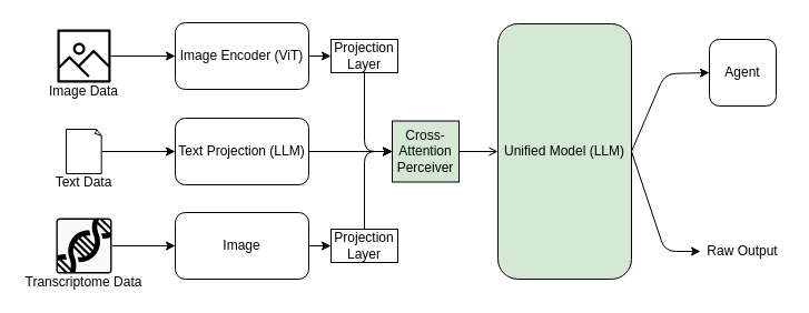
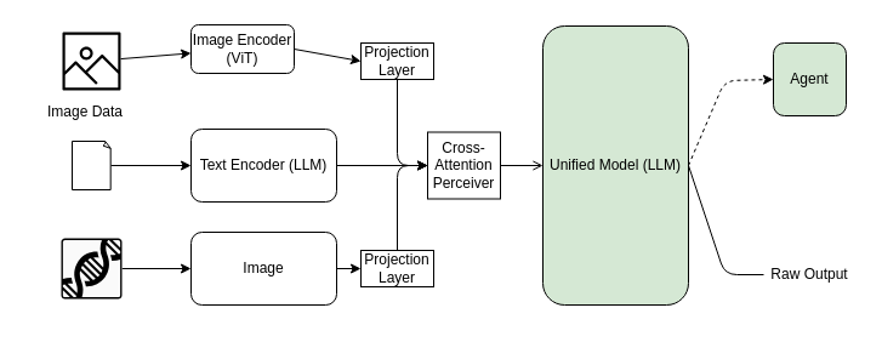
  <mxCell id="0" />
  <mxCell id="1" parent="0" />
  <mxCell id="2" value="" style="edgeStyle=none;html=1;" parent="1" source="3" target="16" edge="1"><mxGeometry relative="1" as="geometry" /></mxCell>
  <mxCell id="3" value="" style="sketch=0;outlineConnect=0;fontColor=#ffffff;gradientColor=none;fillColor=#000000;strokeColor=#000000;dashed=0;verticalLabelPosition=bottom;verticalAlign=top;align=center;html=1;fontSize=12;fontStyle=0;aspect=fixed;pointerEvents=1;shape=mxgraph.aws4.container_registry_image;" parent="1" vertex="1"><mxGeometry x="51" y="26" width="48" height="48" as="geometry" /></mxCell>
  <mxCell id="4" value="" style="edgeStyle=none;html=1;" parent="1" source="5" target="12" edge="1"><mxGeometry relative="1" as="geometry" /></mxCell>
  <mxCell id="5" value="" style="whiteSpace=wrap;html=1;shape=mxgraph.basic.document" parent="1" vertex="1"><mxGeometry x="59" y="116" width="32" height="40" as="geometry" /></mxCell>
  <mxCell id="6" value="" style="edgeStyle=none;html=1;" parent="1" source="7" target="14" edge="1"><mxGeometry relative="1" as="geometry" /></mxCell>
  <mxCell id="7" value="" style="sketch=0;points=[[0.015,0.015,0],[0.985,0.015,0],[0.985,0.985,0],[0.015,0.985,0],[0.25,0,0],[0.5,0,0],[0.75,0,0],[1,0.25,0],[1,0.5,0],[1,0.75,0],[0.75,1,0],[0.5,1,0],[0.25,1,0],[0,0.75,0],[0,0.5,0],[0,0.25,0]];verticalLabelPosition=bottom;html=1;verticalAlign=top;aspect=fixed;align=center;pointerEvents=1;shape=mxgraph.cisco19.rect;prIcon=cisco_dna_center;fillColor=#FAFAFA;strokeColor=#000000;" parent="1" vertex="1"><mxGeometry x="50" y="196" width="50" height="50" as="geometry" /></mxCell>
- <mxCell id="8" value="Image Data" style="text;html=1;align=center;verticalAlign=middle;whiteSpace=wrap;rounded=0;" parent="1" vertex="1"><mxGeometry x="37" y="76" width="76" height="12" as="geometry" /></mxCell>
- <mxCell id="9" value="Text Data" style="text;html=1;align=center;verticalAlign=middle;whiteSpace=wrap;rounded=0;" parent="1" vertex="1"><mxGeometry x="37" y="158" width="76" height="12" as="geometry" /></mxCell>
- <mxCell id="10" value="Transcriptome Data" style="text;html=1;align=center;verticalAlign=middle;whiteSpace=wrap;rounded=0;" parent="1" vertex="1"><mxGeometry x="20" y="248" width="110" height="12" as="geometry" /></mxCell>
+ <mxCell id="8" value="Image Data" style="text;html=1;align=center;verticalAlign=middle;whiteSpace=wrap;rounded=0;" parent="1" vertex="1"><mxGeometry x="32" y="86" width="76" height="12" as="geometry" /></mxCell>
  <mxCell id="11" style="edgeStyle=none;html=1;exitX=1;exitY=0.5;exitDx=0;exitDy=0;entryX=0;entryY=0.5;entryDx=0;entryDy=0;" parent="1" source="12" target="25" edge="1"><mxGeometry relative="1" as="geometry" /></mxCell>
- <mxCell id="12" value="Text Projection (LLM)" style="rounded=1;whiteSpace=wrap;html=1;" parent="1" vertex="1"><mxGeometry x="157" y="106" width="120" height="60" as="geometry" /></mxCell>
+ <mxCell id="12" value="Text Encoder (LLM)" style="rounded=1;whiteSpace=wrap;html=1;" parent="1" vertex="1"><mxGeometry x="157" y="106" width="120" height="60" as="geometry" /></mxCell>
  <mxCell id="13" style="edgeStyle=none;html=1;exitX=1;exitY=0.5;exitDx=0;exitDy=0;entryX=0;entryY=0.5;entryDx=0;entryDy=0;" parent="1" source="14" target="21" edge="1"><mxGeometry relative="1" as="geometry" /></mxCell>
  <mxCell id="14" value="Image" style="rounded=1;whiteSpace=wrap;html=1;strokeColor=#000000;" parent="1" vertex="1"><mxGeometry x="157" y="191" width="120" height="60" as="geometry" /></mxCell>
  <mxCell id="15" style="edgeStyle=none;html=1;exitX=1;exitY=0.5;exitDx=0;exitDy=0;entryX=0;entryY=0.5;entryDx=0;entryDy=0;" parent="1" source="16" target="23" edge="1"><mxGeometry relative="1" as="geometry" /></mxCell>
- <mxCell id="16" value="Image Encoder (ViT)" style="rounded=1;whiteSpace=wrap;html=1;" parent="1" vertex="1"><mxGeometry x="157" y="20" width="120" height="60" as="geometry" /></mxCell>
- <mxCell id="17" style="edgeStyle=none;html=1;exitX=1;exitY=0.5;exitDx=0;exitDy=0;entryX=0;entryY=0.5;entryDx=0;entryDy=0;" parent="1" source="19" target="26" edge="1"><mxGeometry relative="1" as="geometry"><Array as="points"><mxPoint x="597" y="66" /></Array></mxGeometry></mxCell>
- <mxCell id="18" style="edgeStyle=none;html=1;exitX=1;exitY=0.5;exitDx=0;exitDy=0;entryX=0;entryY=0.5;entryDx=0;entryDy=0;" parent="1" source="19" target="27" edge="1"><mxGeometry relative="1" as="geometry"><Array as="points"><mxPoint x="597" y="226" /></Array></mxGeometry></mxCell>
+ <mxCell id="16" value="Image Encoder (ViT)" style="rounded=1;whiteSpace=wrap;html=1;" parent="1" vertex="1"><mxGeometry x="157" y="20" width="85" height="40" as="geometry" /></mxCell>
+ <mxCell id="17" style="edgeStyle=none;html=1;exitX=1;exitY=0.5;exitDx=0;exitDy=0;entryX=0;entryY=0.5;entryDx=0;entryDy=0;dashed=1;" parent="1" source="19" target="26" edge="1"><mxGeometry relative="1" as="geometry"><Array as="points"><mxPoint x="597" y="66" /></Array></mxGeometry></mxCell>
+ <mxCell id="18" style="edgeStyle=none;html=1;exitX=1;exitY=0.5;exitDx=0;exitDy=0;entryX=0;entryY=0.5;entryDx=0;entryDy=0;endArrow=none;" parent="1" source="19" target="27" edge="1"><mxGeometry relative="1" as="geometry"><Array as="points"><mxPoint x="597" y="226" /></Array></mxGeometry></mxCell>
  <mxCell id="19" value="Unified Model (LLM)" style="rounded=1;whiteSpace=wrap;html=1;fillColor=#d5e8d4;" parent="1" vertex="1"><mxGeometry x="447" y="21" width="120" height="230" as="geometry" /></mxCell>
  <mxCell id="20" style="edgeStyle=none;html=1;exitX=0.5;exitY=0;exitDx=0;exitDy=0;entryX=0;entryY=0.5;entryDx=0;entryDy=0;" parent="1" source="21" target="25" edge="1"><mxGeometry relative="1" as="geometry"><Array as="points"><mxPoint x="327" y="136" /></Array></mxGeometry></mxCell>
  <mxCell id="21" value="Projection Layer" style="rounded=0;whiteSpace=wrap;html=1;" parent="1" vertex="1"><mxGeometry x="297" y="206" width="60" height="30" as="geometry" /></mxCell>
  <mxCell id="22" style="edgeStyle=none;html=1;exitX=0.5;exitY=1;exitDx=0;exitDy=0;entryX=0;entryY=0.5;entryDx=0;entryDy=0;" parent="1" source="23" target="25" edge="1"><mxGeometry relative="1" as="geometry"><Array as="points"><mxPoint x="327" y="136" /></Array></mxGeometry></mxCell>
  <mxCell id="23" value="Projection Layer" style="rounded=0;whiteSpace=wrap;html=1;" parent="1" vertex="1"><mxGeometry x="297" y="35" width="60" height="30" as="geometry" /></mxCell>
  <mxCell id="24" style="edgeStyle=none;html=1;exitX=1;exitY=0.5;exitDx=0;exitDy=0;entryX=0;entryY=0.5;entryDx=0;entryDy=0;endArrow=open;" parent="1" source="25" target="19" edge="1"><mxGeometry relative="1" as="geometry" /></mxCell>
- <mxCell id="25" value="Cross-Attention Perceiver" style="rounded=0;whiteSpace=wrap;html=1;fillColor=#d5e8d4;" parent="1" vertex="1"><mxGeometry x="352" y="108.5" width="60" height="55" as="geometry" /></mxCell>
- <mxCell id="26" value="Agent" style="rounded=1;whiteSpace=wrap;html=1;" parent="1" vertex="1"><mxGeometry x="637" y="35" width="60" height="60" as="geometry" /></mxCell>
+ <mxCell id="25" value="Cross-Attention Perceiver" style="rounded=0;whiteSpace=wrap;html=1;" parent="1" vertex="1"><mxGeometry x="352" y="108.5" width="60" height="55" as="geometry" /></mxCell>
+ <mxCell id="26" value="Agent" style="rounded=1;whiteSpace=wrap;html=1;fillColor=#d5e8d4;" parent="1" vertex="1"><mxGeometry x="637" y="35" width="60" height="60" as="geometry" /></mxCell>
  <mxCell id="27" value="Raw Output" style="text;html=1;align=center;verticalAlign=middle;whiteSpace=wrap;rounded=0;" parent="1" vertex="1"><mxGeometry x="629" y="206" width="76" height="40" as="geometry" /></mxCell>
